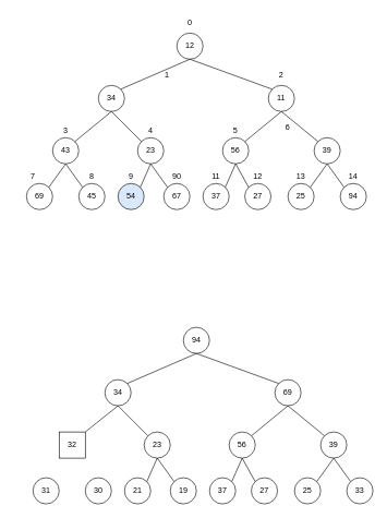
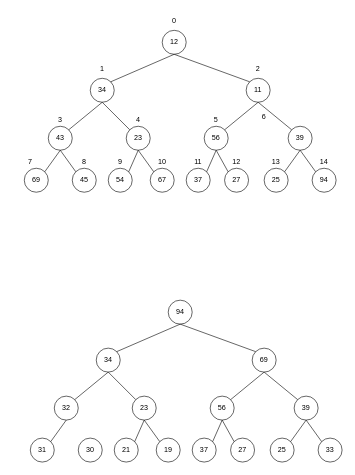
  <mxCell id="0" />
  <mxCell id="1" parent="0" />
  <mxCell id="2" value="12" style="ellipse;whiteSpace=wrap;html=1;aspect=fixed;" vertex="1" parent="1"><mxGeometry x="270" y="50" width="40" height="40" as="geometry" /></mxCell>
  <mxCell id="3" value="34" style="ellipse;whiteSpace=wrap;html=1;aspect=fixed;" vertex="1" parent="1"><mxGeometry x="150" y="130" width="40" height="40" as="geometry" /></mxCell>
  <mxCell id="4" value="11" style="ellipse;whiteSpace=wrap;html=1;aspect=fixed;" vertex="1" parent="1"><mxGeometry x="410" y="130" width="40" height="40" as="geometry" /></mxCell>
  <mxCell id="5" value="43" style="ellipse;whiteSpace=wrap;html=1;aspect=fixed;" vertex="1" parent="1"><mxGeometry x="80" y="210" width="40" height="40" as="geometry" /></mxCell>
  <mxCell id="6" value="23" style="ellipse;whiteSpace=wrap;html=1;aspect=fixed;" vertex="1" parent="1"><mxGeometry x="210" y="210" width="40" height="40" as="geometry" /></mxCell>
  <mxCell id="7" value="56" style="ellipse;whiteSpace=wrap;html=1;aspect=fixed;" vertex="1" parent="1"><mxGeometry x="340" y="210" width="40" height="40" as="geometry" /></mxCell>
  <mxCell id="8" value="39" style="ellipse;whiteSpace=wrap;html=1;aspect=fixed;" vertex="1" parent="1"><mxGeometry x="480" y="210" width="40" height="40" as="geometry" /></mxCell>
  <mxCell id="9" value="" style="endArrow=none;html=1;rounded=0;entryX=0.5;entryY=1;entryDx=0;entryDy=0;exitX=1;exitY=0;exitDx=0;exitDy=0;" edge="1" parent="1" source="3" target="2"><mxGeometry width="50" height="50" relative="1" as="geometry"><mxPoint x="310" y="380" as="sourcePoint" /><mxPoint x="360" y="330" as="targetPoint" /></mxGeometry></mxCell>
  <mxCell id="10" value="" style="endArrow=none;html=1;rounded=0;entryX=0.5;entryY=1;entryDx=0;entryDy=0;exitX=0;exitY=0;exitDx=0;exitDy=0;" edge="1" parent="1" source="4" target="2"><mxGeometry width="50" height="50" relative="1" as="geometry"><mxPoint x="310" y="380" as="sourcePoint" /><mxPoint x="360" y="330" as="targetPoint" /></mxGeometry></mxCell>
  <mxCell id="11" value="" style="endArrow=none;html=1;rounded=0;entryX=0.5;entryY=1;entryDx=0;entryDy=0;exitX=1;exitY=0;exitDx=0;exitDy=0;" edge="1" parent="1" source="5" target="3"><mxGeometry width="50" height="50" relative="1" as="geometry"><mxPoint x="310" y="410" as="sourcePoint" /><mxPoint x="360" y="360" as="targetPoint" /></mxGeometry></mxCell>
  <mxCell id="12" value="" style="endArrow=none;html=1;rounded=0;entryX=0.5;entryY=1;entryDx=0;entryDy=0;" edge="1" parent="1" source="6" target="3"><mxGeometry width="50" height="50" relative="1" as="geometry"><mxPoint x="300" y="370" as="sourcePoint" /><mxPoint x="360" y="360" as="targetPoint" /></mxGeometry></mxCell>
  <mxCell id="13" value="" style="endArrow=none;html=1;rounded=0;entryX=0.5;entryY=1;entryDx=0;entryDy=0;exitX=1;exitY=0;exitDx=0;exitDy=0;" edge="1" parent="1" source="7" target="4"><mxGeometry width="50" height="50" relative="1" as="geometry"><mxPoint x="310" y="420" as="sourcePoint" /><mxPoint x="380" y="320" as="targetPoint" /></mxGeometry></mxCell>
  <mxCell id="14" value="" style="endArrow=none;html=1;rounded=0;entryX=0.5;entryY=1;entryDx=0;entryDy=0;exitX=0;exitY=0;exitDx=0;exitDy=0;" edge="1" parent="1" source="8" target="4"><mxGeometry width="50" height="50" relative="1" as="geometry"><mxPoint x="310" y="420" as="sourcePoint" /><mxPoint x="360" y="370" as="targetPoint" /></mxGeometry></mxCell>
  <mxCell id="15" value="69" style="ellipse;whiteSpace=wrap;html=1;aspect=fixed;" vertex="1" parent="1"><mxGeometry x="40" y="280" width="40" height="40" as="geometry" /></mxCell>
  <mxCell id="16" value="45" style="ellipse;whiteSpace=wrap;html=1;aspect=fixed;" vertex="1" parent="1"><mxGeometry x="120" y="280" width="40" height="40" as="geometry" /></mxCell>
- <mxCell id="17" value="54" style="ellipse;whiteSpace=wrap;html=1;aspect=fixed;fillColor=#dae8fc;" vertex="1" parent="1"><mxGeometry x="180" y="280" width="40" height="40" as="geometry" /></mxCell>
+ <mxCell id="17" value="54" style="ellipse;whiteSpace=wrap;html=1;aspect=fixed;" vertex="1" parent="1"><mxGeometry x="180" y="280" width="40" height="40" as="geometry" /></mxCell>
  <mxCell id="18" value="67" style="ellipse;whiteSpace=wrap;html=1;aspect=fixed;" vertex="1" parent="1"><mxGeometry x="250" y="280" width="40" height="40" as="geometry" /></mxCell>
  <mxCell id="19" value="37" style="ellipse;whiteSpace=wrap;html=1;aspect=fixed;" vertex="1" parent="1"><mxGeometry x="310" y="280" width="40" height="40" as="geometry" /></mxCell>
  <mxCell id="20" value="27" style="ellipse;whiteSpace=wrap;html=1;aspect=fixed;" vertex="1" parent="1"><mxGeometry x="374" y="280" width="40" height="40" as="geometry" /></mxCell>
  <mxCell id="21" value="25" style="ellipse;whiteSpace=wrap;html=1;aspect=fixed;" vertex="1" parent="1"><mxGeometry x="440" y="280" width="40" height="40" as="geometry" /></mxCell>
  <mxCell id="22" value="94" style="ellipse;whiteSpace=wrap;html=1;aspect=fixed;" vertex="1" parent="1"><mxGeometry x="520" y="280" width="40" height="40" as="geometry" /></mxCell>
  <mxCell id="23" value="" style="endArrow=none;html=1;rounded=0;entryX=0.5;entryY=1;entryDx=0;entryDy=0;exitX=1;exitY=0;exitDx=0;exitDy=0;" edge="1" parent="1" source="15" target="5"><mxGeometry width="50" height="50" relative="1" as="geometry"><mxPoint x="310" y="440" as="sourcePoint" /><mxPoint x="270" y="350" as="targetPoint" /></mxGeometry></mxCell>
  <mxCell id="24" value="" style="endArrow=none;html=1;rounded=0;entryX=0.5;entryY=1;entryDx=0;entryDy=0;exitX=0;exitY=0;exitDx=0;exitDy=0;" edge="1" parent="1" source="16" target="5"><mxGeometry width="50" height="50" relative="1" as="geometry"><mxPoint x="310" y="440" as="sourcePoint" /><mxPoint x="360" y="390" as="targetPoint" /></mxGeometry></mxCell>
  <mxCell id="25" value="" style="endArrow=none;html=1;rounded=0;entryX=0.5;entryY=1;entryDx=0;entryDy=0;exitX=1;exitY=0;exitDx=0;exitDy=0;" edge="1" parent="1" source="17" target="6"><mxGeometry width="50" height="50" relative="1" as="geometry"><mxPoint x="310" y="440" as="sourcePoint" /><mxPoint x="360" y="390" as="targetPoint" /></mxGeometry></mxCell>
  <mxCell id="26" value="" style="endArrow=none;html=1;rounded=0;entryX=0.5;entryY=1;entryDx=0;entryDy=0;exitX=0;exitY=0;exitDx=0;exitDy=0;" edge="1" parent="1" source="18" target="6"><mxGeometry width="50" height="50" relative="1" as="geometry"><mxPoint x="310" y="440" as="sourcePoint" /><mxPoint x="360" y="390" as="targetPoint" /></mxGeometry></mxCell>
  <mxCell id="27" value="" style="endArrow=none;html=1;rounded=0;entryX=0.5;entryY=1;entryDx=0;entryDy=0;exitX=1;exitY=0;exitDx=0;exitDy=0;" edge="1" parent="1" source="19" target="7"><mxGeometry width="50" height="50" relative="1" as="geometry"><mxPoint x="310" y="440" as="sourcePoint" /><mxPoint x="360" y="390" as="targetPoint" /></mxGeometry></mxCell>
  <mxCell id="28" value="" style="endArrow=none;html=1;rounded=0;entryX=0.5;entryY=1;entryDx=0;entryDy=0;exitX=0;exitY=0;exitDx=0;exitDy=0;" edge="1" parent="1" source="20" target="7"><mxGeometry width="50" height="50" relative="1" as="geometry"><mxPoint x="310" y="440" as="sourcePoint" /><mxPoint x="360" y="390" as="targetPoint" /></mxGeometry></mxCell>
  <mxCell id="29" value="" style="endArrow=none;html=1;rounded=0;entryX=0.5;entryY=1;entryDx=0;entryDy=0;exitX=1;exitY=0;exitDx=0;exitDy=0;" edge="1" parent="1" source="21" target="8"><mxGeometry width="50" height="50" relative="1" as="geometry"><mxPoint x="310" y="440" as="sourcePoint" /><mxPoint x="360" y="390" as="targetPoint" /></mxGeometry></mxCell>
  <mxCell id="30" value="" style="endArrow=none;html=1;rounded=0;entryX=0.5;entryY=1;entryDx=0;entryDy=0;exitX=0;exitY=0;exitDx=0;exitDy=0;" edge="1" parent="1" source="22" target="8"><mxGeometry width="50" height="50" relative="1" as="geometry"><mxPoint x="310" y="440" as="sourcePoint" /><mxPoint x="360" y="390" as="targetPoint" /></mxGeometry></mxCell>
  <mxCell id="31" value="0" style="text;html=1;strokeColor=none;fillColor=none;align=center;verticalAlign=middle;whiteSpace=wrap;rounded=0;" vertex="1" parent="1"><mxGeometry x="260" y="20" width="60" height="30" as="geometry" /></mxCell>
- <mxCell id="32" value="1" style="text;html=1;strokeColor=none;fillColor=none;align=center;verticalAlign=middle;whiteSpace=wrap;rounded=0;" vertex="1" parent="1"><mxGeometry x="225" y="100" width="60" height="30" as="geometry" /></mxCell>
+ <mxCell id="32" value="1" style="text;html=1;strokeColor=none;fillColor=none;align=center;verticalAlign=middle;whiteSpace=wrap;rounded=0;" vertex="1" parent="1"><mxGeometry x="140" y="100" width="60" height="30" as="geometry" /></mxCell>
  <mxCell id="33" value="2" style="text;html=1;strokeColor=none;fillColor=none;align=center;verticalAlign=middle;whiteSpace=wrap;rounded=0;" vertex="1" parent="1"><mxGeometry x="400" y="100" width="60" height="30" as="geometry" /></mxCell>
  <mxCell id="34" value="3" style="text;html=1;strokeColor=none;fillColor=none;align=center;verticalAlign=middle;whiteSpace=wrap;rounded=0;" vertex="1" parent="1"><mxGeometry x="70" y="185" width="60" height="30" as="geometry" /></mxCell>
  <mxCell id="35" value="4" style="text;html=1;strokeColor=none;fillColor=none;align=center;verticalAlign=middle;whiteSpace=wrap;rounded=0;" vertex="1" parent="1"><mxGeometry x="200" y="185" width="60" height="30" as="geometry" /></mxCell>
  <mxCell id="36" value="5" style="text;html=1;strokeColor=none;fillColor=none;align=center;verticalAlign=middle;whiteSpace=wrap;rounded=0;" vertex="1" parent="1"><mxGeometry x="330" y="185" width="60" height="30" as="geometry" /></mxCell>
  <mxCell id="37" value="6" style="text;html=1;strokeColor=none;fillColor=none;align=center;verticalAlign=middle;whiteSpace=wrap;rounded=0;" vertex="1" parent="1"><mxGeometry x="410" y="180" width="60" height="30" as="geometry" /></mxCell>
  <mxCell id="38" value="7" style="text;html=1;strokeColor=none;fillColor=none;align=center;verticalAlign=middle;whiteSpace=wrap;rounded=0;" vertex="1" parent="1"><mxGeometry x="20" y="255" width="60" height="30" as="geometry" /></mxCell>
  <mxCell id="39" value="8" style="text;html=1;strokeColor=none;fillColor=none;align=center;verticalAlign=middle;whiteSpace=wrap;rounded=0;" vertex="1" parent="1"><mxGeometry x="110" y="255" width="60" height="30" as="geometry" /></mxCell>
  <mxCell id="40" value="9" style="text;html=1;strokeColor=none;fillColor=none;align=center;verticalAlign=middle;whiteSpace=wrap;rounded=0;" vertex="1" parent="1"><mxGeometry x="170" y="255" width="60" height="30" as="geometry" /></mxCell>
- <mxCell id="41" value="90" style="text;html=1;strokeColor=none;fillColor=none;align=center;verticalAlign=middle;whiteSpace=wrap;rounded=0;" vertex="1" parent="1"><mxGeometry x="240" y="255" width="60" height="30" as="geometry" /></mxCell>
+ <mxCell id="41" value="10" style="text;html=1;strokeColor=none;fillColor=none;align=center;verticalAlign=middle;whiteSpace=wrap;rounded=0;" vertex="1" parent="1"><mxGeometry x="240" y="255" width="60" height="30" as="geometry" /></mxCell>
  <mxCell id="42" value="11" style="text;html=1;strokeColor=none;fillColor=none;align=center;verticalAlign=middle;whiteSpace=wrap;rounded=0;" vertex="1" parent="1"><mxGeometry x="300" y="255" width="60" height="30" as="geometry" /></mxCell>
  <mxCell id="43" value="12" style="text;html=1;strokeColor=none;fillColor=none;align=center;verticalAlign=middle;whiteSpace=wrap;rounded=0;" vertex="1" parent="1"><mxGeometry x="364" y="255" width="60" height="30" as="geometry" /></mxCell>
  <mxCell id="44" value="13" style="text;html=1;strokeColor=none;fillColor=none;align=center;verticalAlign=middle;whiteSpace=wrap;rounded=0;" vertex="1" parent="1"><mxGeometry x="430" y="255" width="60" height="30" as="geometry" /></mxCell>
  <mxCell id="45" value="14" style="text;html=1;strokeColor=none;fillColor=none;align=center;verticalAlign=middle;whiteSpace=wrap;rounded=0;" vertex="1" parent="1"><mxGeometry x="510" y="255" width="60" height="30" as="geometry" /></mxCell>
  <mxCell id="46" value="94" style="ellipse;whiteSpace=wrap;html=1;aspect=fixed;" vertex="1" parent="1"><mxGeometry x="280" y="500" width="40" height="40" as="geometry" /></mxCell>
  <mxCell id="47" value="34" style="ellipse;whiteSpace=wrap;html=1;aspect=fixed;" vertex="1" parent="1"><mxGeometry x="160" y="580" width="40" height="40" as="geometry" /></mxCell>
  <mxCell id="48" value="69" style="ellipse;whiteSpace=wrap;html=1;aspect=fixed;" vertex="1" parent="1"><mxGeometry x="420" y="580" width="40" height="40" as="geometry" /></mxCell>
- <mxCell id="49" value="32" style="whiteSpace=wrap;html=1;aspect=fixed;rounded=0;" vertex="1" parent="1"><mxGeometry x="90" y="660" width="40" height="40" as="geometry" /></mxCell>
+ <mxCell id="49" value="32" style="ellipse;whiteSpace=wrap;html=1;aspect=fixed;" vertex="1" parent="1"><mxGeometry x="90" y="660" width="40" height="40" as="geometry" /></mxCell>
  <mxCell id="50" value="23" style="ellipse;whiteSpace=wrap;html=1;aspect=fixed;" vertex="1" parent="1"><mxGeometry x="220" y="660" width="40" height="40" as="geometry" /></mxCell>
  <mxCell id="51" value="56" style="ellipse;whiteSpace=wrap;html=1;aspect=fixed;" vertex="1" parent="1"><mxGeometry x="350" y="660" width="40" height="40" as="geometry" /></mxCell>
  <mxCell id="52" value="39" style="ellipse;whiteSpace=wrap;html=1;aspect=fixed;" vertex="1" parent="1"><mxGeometry x="490" y="660" width="40" height="40" as="geometry" /></mxCell>
  <mxCell id="53" value="" style="endArrow=none;html=1;rounded=0;entryX=0.5;entryY=1;entryDx=0;entryDy=0;exitX=1;exitY=0;exitDx=0;exitDy=0;" edge="1" parent="1" source="47" target="46"><mxGeometry width="50" height="50" relative="1" as="geometry"><mxPoint x="320" y="830" as="sourcePoint" /><mxPoint x="370" y="780" as="targetPoint" /></mxGeometry></mxCell>
  <mxCell id="54" value="" style="endArrow=none;html=1;rounded=0;entryX=0.5;entryY=1;entryDx=0;entryDy=0;exitX=0;exitY=0;exitDx=0;exitDy=0;" edge="1" parent="1" source="48" target="46"><mxGeometry width="50" height="50" relative="1" as="geometry"><mxPoint x="320" y="830" as="sourcePoint" /><mxPoint x="370" y="780" as="targetPoint" /></mxGeometry></mxCell>
  <mxCell id="55" value="" style="endArrow=none;html=1;rounded=0;entryX=0.5;entryY=1;entryDx=0;entryDy=0;exitX=1;exitY=0;exitDx=0;exitDy=0;" edge="1" parent="1" source="49" target="47"><mxGeometry width="50" height="50" relative="1" as="geometry"><mxPoint x="320" y="860" as="sourcePoint" /><mxPoint x="370" y="810" as="targetPoint" /></mxGeometry></mxCell>
  <mxCell id="56" value="" style="endArrow=none;html=1;rounded=0;entryX=0.5;entryY=1;entryDx=0;entryDy=0;" edge="1" parent="1" source="50" target="47"><mxGeometry width="50" height="50" relative="1" as="geometry"><mxPoint x="310" y="820" as="sourcePoint" /><mxPoint x="370" y="810" as="targetPoint" /></mxGeometry></mxCell>
  <mxCell id="57" value="" style="endArrow=none;html=1;rounded=0;entryX=0.5;entryY=1;entryDx=0;entryDy=0;exitX=1;exitY=0;exitDx=0;exitDy=0;" edge="1" parent="1" source="51" target="48"><mxGeometry width="50" height="50" relative="1" as="geometry"><mxPoint x="320" y="870" as="sourcePoint" /><mxPoint x="390" y="770" as="targetPoint" /></mxGeometry></mxCell>
  <mxCell id="58" value="" style="endArrow=none;html=1;rounded=0;entryX=0.5;entryY=1;entryDx=0;entryDy=0;exitX=0;exitY=0;exitDx=0;exitDy=0;" edge="1" parent="1" source="52" target="48"><mxGeometry width="50" height="50" relative="1" as="geometry"><mxPoint x="320" y="870" as="sourcePoint" /><mxPoint x="370" y="820" as="targetPoint" /></mxGeometry></mxCell>
  <mxCell id="59" value="31" style="ellipse;whiteSpace=wrap;html=1;aspect=fixed;" vertex="1" parent="1"><mxGeometry x="50" y="730" width="40" height="40" as="geometry" /></mxCell>
  <mxCell id="60" value="30" style="ellipse;whiteSpace=wrap;html=1;aspect=fixed;" vertex="1" parent="1"><mxGeometry x="130" y="730" width="40" height="40" as="geometry" /></mxCell>
  <mxCell id="61" value="21" style="ellipse;whiteSpace=wrap;html=1;aspect=fixed;" vertex="1" parent="1"><mxGeometry x="190" y="730" width="40" height="40" as="geometry" /></mxCell>
  <mxCell id="62" value="19" style="ellipse;whiteSpace=wrap;html=1;aspect=fixed;" vertex="1" parent="1"><mxGeometry x="260" y="730" width="40" height="40" as="geometry" /></mxCell>
  <mxCell id="63" value="37" style="ellipse;whiteSpace=wrap;html=1;aspect=fixed;" vertex="1" parent="1"><mxGeometry x="320" y="730" width="40" height="40" as="geometry" /></mxCell>
  <mxCell id="64" value="27" style="ellipse;whiteSpace=wrap;html=1;aspect=fixed;" vertex="1" parent="1"><mxGeometry x="384" y="730" width="40" height="40" as="geometry" /></mxCell>
  <mxCell id="65" value="25" style="ellipse;whiteSpace=wrap;html=1;aspect=fixed;" vertex="1" parent="1"><mxGeometry x="450" y="730" width="40" height="40" as="geometry" /></mxCell>
  <mxCell id="66" value="33" style="ellipse;whiteSpace=wrap;html=1;aspect=fixed;" vertex="1" parent="1"><mxGeometry x="530" y="730" width="40" height="40" as="geometry" /></mxCell>
+ <mxCell id="67" value="" style="endArrow=none;html=1;rounded=0;entryX=0.5;entryY=1;entryDx=0;entryDy=0;exitX=1;exitY=0;exitDx=0;exitDy=0;" edge="1" parent="1" source="59" target="49"><mxGeometry width="50" height="50" relative="1" as="geometry"><mxPoint x="320" y="890" as="sourcePoint" /><mxPoint x="280" y="800" as="targetPoint" /></mxGeometry></mxCell>
  <mxCell id="68" value="" style="endArrow=none;html=1;rounded=0;entryX=0.5;entryY=1;entryDx=0;entryDy=0;exitX=1;exitY=0;exitDx=0;exitDy=0;" edge="1" parent="1" source="61" target="50"><mxGeometry width="50" height="50" relative="1" as="geometry"><mxPoint x="320" y="890" as="sourcePoint" /><mxPoint x="370" y="840" as="targetPoint" /></mxGeometry></mxCell>
  <mxCell id="69" value="" style="endArrow=none;html=1;rounded=0;entryX=0.5;entryY=1;entryDx=0;entryDy=0;exitX=0;exitY=0;exitDx=0;exitDy=0;" edge="1" parent="1" source="62" target="50"><mxGeometry width="50" height="50" relative="1" as="geometry"><mxPoint x="320" y="890" as="sourcePoint" /><mxPoint x="370" y="840" as="targetPoint" /></mxGeometry></mxCell>
  <mxCell id="70" value="" style="endArrow=none;html=1;rounded=0;entryX=0.5;entryY=1;entryDx=0;entryDy=0;exitX=1;exitY=0;exitDx=0;exitDy=0;" edge="1" parent="1" source="63" target="51"><mxGeometry width="50" height="50" relative="1" as="geometry"><mxPoint x="320" y="890" as="sourcePoint" /><mxPoint x="370" y="840" as="targetPoint" /></mxGeometry></mxCell>
  <mxCell id="71" value="" style="endArrow=none;html=1;rounded=0;entryX=0.5;entryY=1;entryDx=0;entryDy=0;exitX=0;exitY=0;exitDx=0;exitDy=0;" edge="1" parent="1" source="64" target="51"><mxGeometry width="50" height="50" relative="1" as="geometry"><mxPoint x="320" y="890" as="sourcePoint" /><mxPoint x="370" y="840" as="targetPoint" /></mxGeometry></mxCell>
  <mxCell id="72" value="" style="endArrow=none;html=1;rounded=0;entryX=0.5;entryY=1;entryDx=0;entryDy=0;exitX=1;exitY=0;exitDx=0;exitDy=0;" edge="1" parent="1" source="65" target="52"><mxGeometry width="50" height="50" relative="1" as="geometry"><mxPoint x="320" y="890" as="sourcePoint" /><mxPoint x="370" y="840" as="targetPoint" /></mxGeometry></mxCell>
  <mxCell id="73" value="" style="endArrow=none;html=1;rounded=0;entryX=0.5;entryY=1;entryDx=0;entryDy=0;exitX=0;exitY=0;exitDx=0;exitDy=0;" edge="1" parent="1" source="66" target="52"><mxGeometry width="50" height="50" relative="1" as="geometry"><mxPoint x="320" y="890" as="sourcePoint" /><mxPoint x="370" y="840" as="targetPoint" /></mxGeometry></mxCell>
